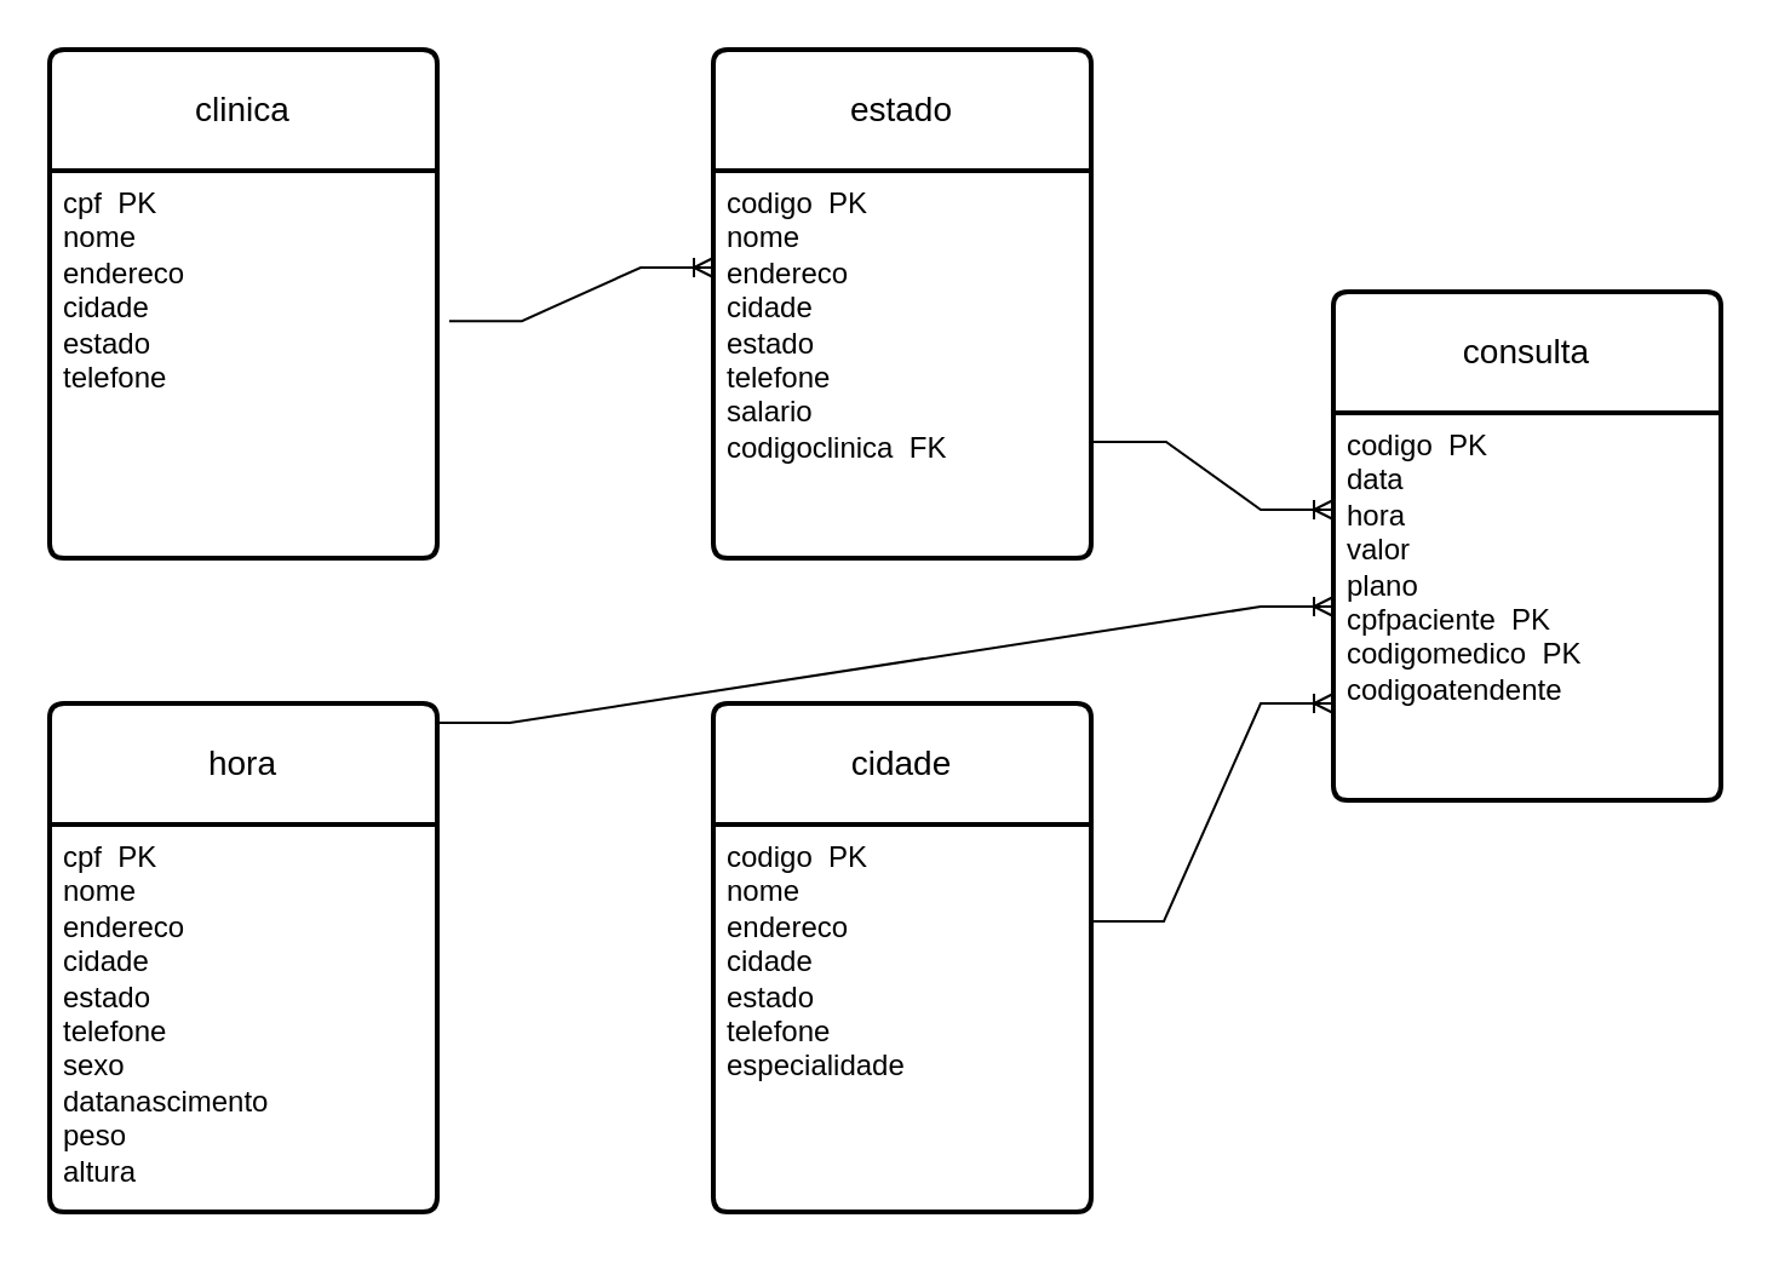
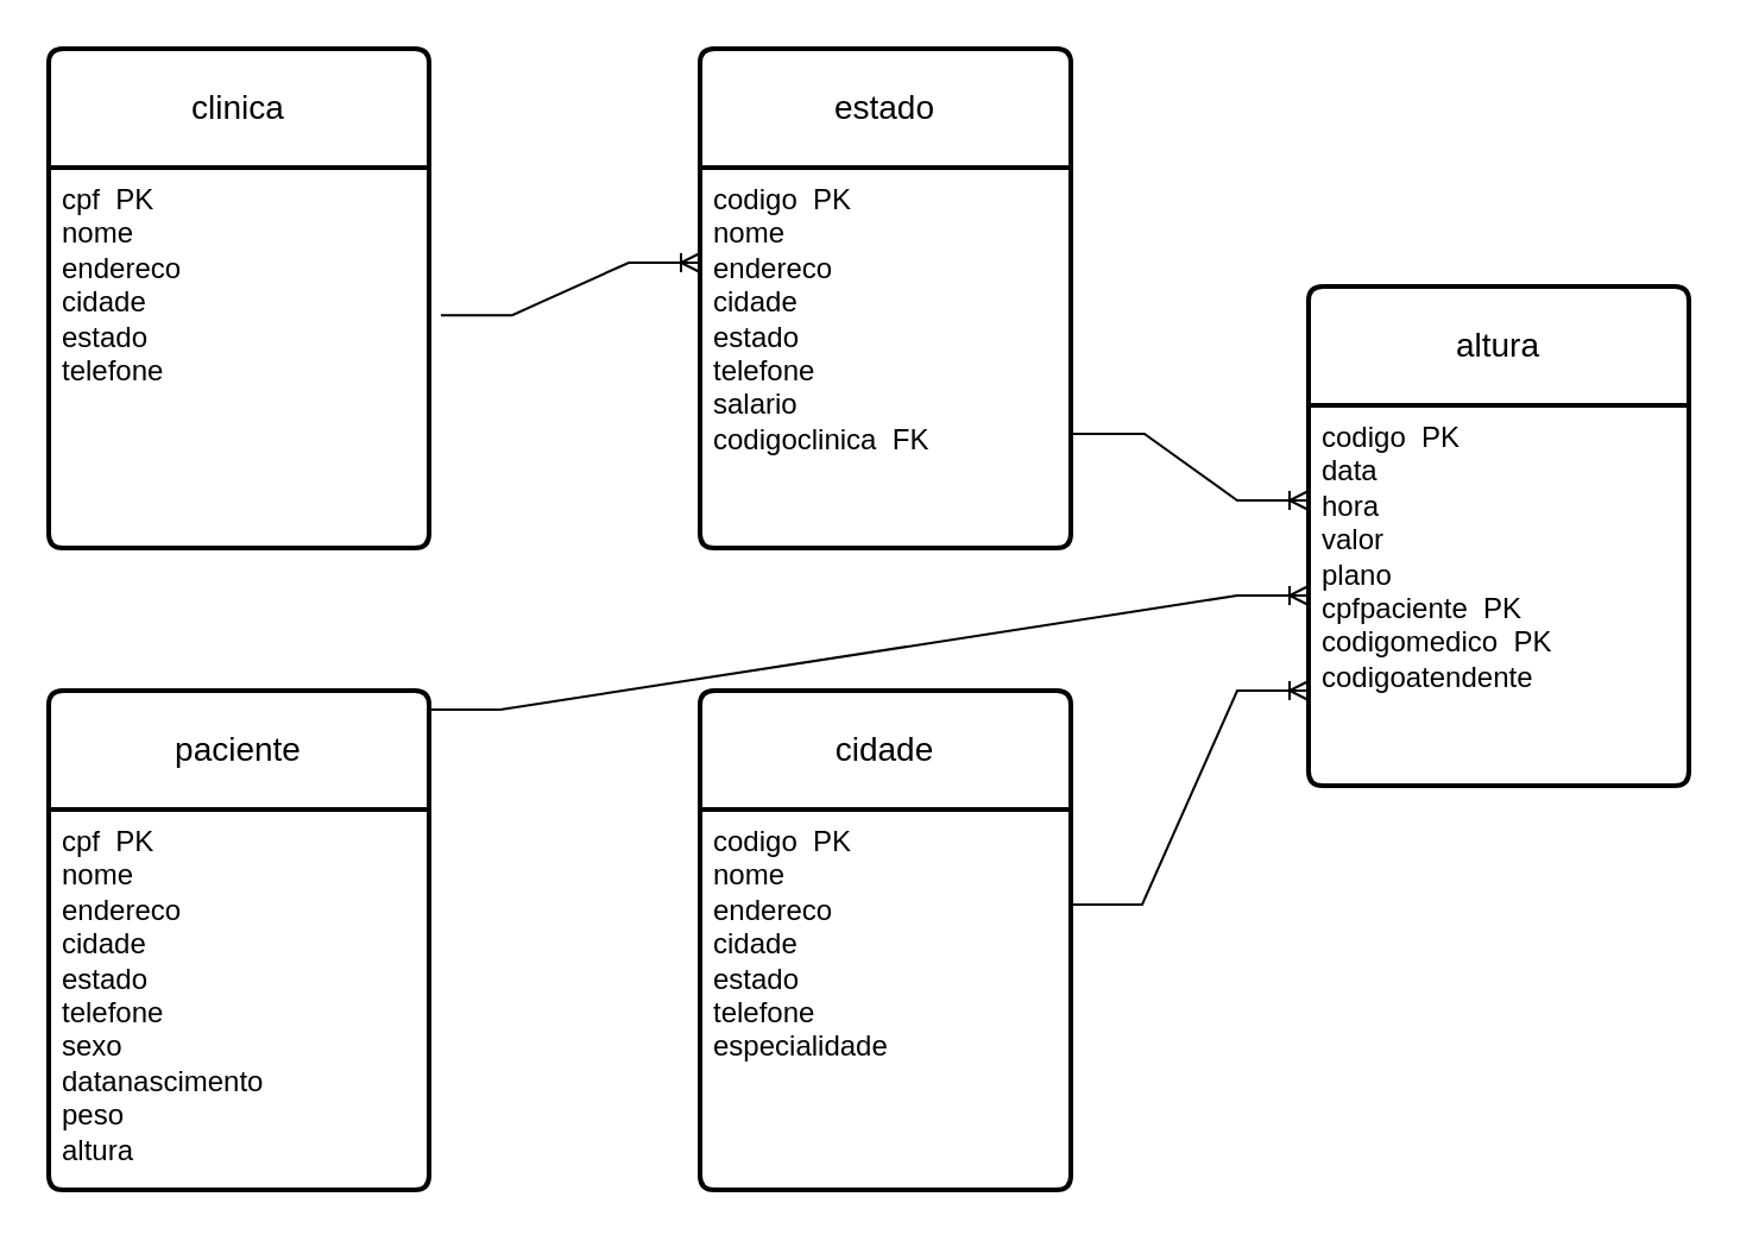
  <mxCell id="0" />
  <mxCell id="1" parent="0" />
  <mxCell id="2" value="clinica" style="swimlane;childLayout=stackLayout;horizontal=1;startSize=50;horizontalStack=0;rounded=1;fontSize=14;fontStyle=0;strokeWidth=2;resizeParent=0;resizeLast=1;shadow=0;dashed=0;align=center;arcSize=4;whiteSpace=wrap;html=1;" vertex="1" parent="1"><mxGeometry x="20" y="20" width="160" height="210" as="geometry" /></mxCell>
  <mxCell id="3" value="cpf&amp;nbsp; PK&lt;div&gt;nome&lt;/div&gt;&lt;div&gt;endereco&lt;/div&gt;&lt;div&gt;cidade&lt;/div&gt;&lt;div&gt;estado&lt;/div&gt;&lt;div&gt;telefone&lt;/div&gt;" style="align=left;strokeColor=none;fillColor=none;spacingLeft=4;fontSize=12;verticalAlign=top;resizable=0;rotatable=0;part=1;html=1;" vertex="1" parent="2"><mxGeometry y="50" width="160" height="160" as="geometry" /></mxCell>
  <mxCell id="4" value="estado" style="swimlane;childLayout=stackLayout;horizontal=1;startSize=50;horizontalStack=0;rounded=1;fontSize=14;fontStyle=0;strokeWidth=2;resizeParent=0;resizeLast=1;shadow=0;dashed=0;align=center;arcSize=4;whiteSpace=wrap;html=1;" vertex="1" parent="1"><mxGeometry x="294" y="20" width="156" height="210" as="geometry" /></mxCell>
  <mxCell id="5" value="codigo&amp;nbsp; PK&lt;div&gt;nome&lt;/div&gt;&lt;div&gt;endereco&lt;/div&gt;&lt;div&gt;cidade&lt;/div&gt;&lt;div&gt;estado&lt;/div&gt;&lt;div&gt;telefone&lt;/div&gt;&lt;div&gt;salario&lt;/div&gt;&lt;div&gt;codigoclinica&amp;nbsp; FK&lt;/div&gt;" style="align=left;strokeColor=none;fillColor=none;spacingLeft=4;fontSize=12;verticalAlign=top;resizable=0;rotatable=0;part=1;html=1;" vertex="1" parent="4"><mxGeometry y="50" width="156" height="160" as="geometry" /></mxCell>
- <mxCell id="6" value="consulta" style="swimlane;childLayout=stackLayout;horizontal=1;startSize=50;horizontalStack=0;rounded=1;fontSize=14;fontStyle=0;strokeWidth=2;resizeParent=0;resizeLast=1;shadow=0;dashed=0;align=center;arcSize=4;whiteSpace=wrap;html=1;" vertex="1" parent="1"><mxGeometry x="550" y="120" width="160" height="210" as="geometry" /></mxCell>
+ <mxCell id="6" value="altura" style="swimlane;childLayout=stackLayout;horizontal=1;startSize=50;horizontalStack=0;rounded=1;fontSize=14;fontStyle=0;strokeWidth=2;resizeParent=0;resizeLast=1;shadow=0;dashed=0;align=center;arcSize=4;whiteSpace=wrap;html=1;" vertex="1" parent="1"><mxGeometry x="550" y="120" width="160" height="210" as="geometry" /></mxCell>
  <mxCell id="7" value="codigo&amp;nbsp; PK&lt;div&gt;data&lt;/div&gt;&lt;div&gt;hora&lt;/div&gt;&lt;div&gt;valor&lt;/div&gt;&lt;div&gt;plano&lt;/div&gt;&lt;div&gt;cpfpaciente&amp;nbsp; PK&lt;/div&gt;&lt;div&gt;codigomedico&amp;nbsp; PK&lt;/div&gt;&lt;div&gt;codigoatendente&lt;/div&gt;" style="align=left;strokeColor=none;fillColor=none;spacingLeft=4;fontSize=12;verticalAlign=top;resizable=0;rotatable=0;part=1;html=1;" vertex="1" parent="6"><mxGeometry y="50" width="160" height="160" as="geometry" /></mxCell>
- <mxCell id="8" value="hora" style="swimlane;childLayout=stackLayout;horizontal=1;startSize=50;horizontalStack=0;rounded=1;fontSize=14;fontStyle=0;strokeWidth=2;resizeParent=0;resizeLast=1;shadow=0;dashed=0;align=center;arcSize=4;whiteSpace=wrap;html=1;" vertex="1" parent="1"><mxGeometry x="20" y="290" width="160" height="210" as="geometry" /></mxCell>
+ <mxCell id="8" value="paciente" style="swimlane;childLayout=stackLayout;horizontal=1;startSize=50;horizontalStack=0;rounded=1;fontSize=14;fontStyle=0;strokeWidth=2;resizeParent=0;resizeLast=1;shadow=0;dashed=0;align=center;arcSize=4;whiteSpace=wrap;html=1;" vertex="1" parent="1"><mxGeometry x="20" y="290" width="160" height="210" as="geometry" /></mxCell>
  <mxCell id="9" value="cpf&amp;nbsp; PK&lt;div&gt;nome&lt;/div&gt;&lt;div&gt;endereco&lt;/div&gt;&lt;div&gt;cidade&lt;/div&gt;&lt;div&gt;estado&lt;/div&gt;&lt;div&gt;telefone&lt;/div&gt;&lt;div&gt;sexo&lt;/div&gt;&lt;div&gt;datanascimento&lt;/div&gt;&lt;div&gt;peso&lt;/div&gt;&lt;div&gt;altura&lt;/div&gt;" style="align=left;strokeColor=none;fillColor=none;spacingLeft=4;fontSize=12;verticalAlign=top;resizable=0;rotatable=0;part=1;html=1;" vertex="1" parent="8"><mxGeometry y="50" width="160" height="160" as="geometry" /></mxCell>
  <mxCell id="10" value="cidade" style="swimlane;childLayout=stackLayout;horizontal=1;startSize=50;horizontalStack=0;rounded=1;fontSize=14;fontStyle=0;strokeWidth=2;resizeParent=0;resizeLast=1;shadow=0;dashed=0;align=center;arcSize=4;whiteSpace=wrap;html=1;" vertex="1" parent="1"><mxGeometry x="294" y="290" width="156" height="210" as="geometry" /></mxCell>
  <mxCell id="11" value="codigo&amp;nbsp; PK&lt;div&gt;nome&lt;br&gt;&lt;div&gt;endereco&lt;/div&gt;&lt;div&gt;cidade&lt;/div&gt;&lt;/div&gt;&lt;div&gt;estado&lt;/div&gt;&lt;div&gt;telefone&lt;/div&gt;&lt;div&gt;especialidade&lt;/div&gt;" style="align=left;strokeColor=none;fillColor=none;spacingLeft=4;fontSize=12;verticalAlign=top;resizable=0;rotatable=0;part=1;html=1;" vertex="1" parent="10"><mxGeometry y="50" width="156" height="160" as="geometry" /></mxCell>
  <mxCell id="12" value="" style="edgeStyle=entityRelationEdgeStyle;fontSize=12;html=1;endArrow=ERoneToMany;rounded=0;exitX=1.031;exitY=0.388;exitDx=0;exitDy=0;exitPerimeter=0;entryX=0;entryY=0.25;entryDx=0;entryDy=0;" edge="1" parent="1" source="3" target="5"><mxGeometry width="100" height="100" relative="1" as="geometry"><mxPoint x="350" y="270" as="sourcePoint" /><mxPoint x="450" y="170" as="targetPoint" /></mxGeometry></mxCell>
  <mxCell id="13" value="" style="edgeStyle=entityRelationEdgeStyle;fontSize=12;html=1;endArrow=ERoneToMany;rounded=0;exitX=1.006;exitY=0.7;exitDx=0;exitDy=0;exitPerimeter=0;entryX=0;entryY=0.25;entryDx=0;entryDy=0;" edge="1" parent="1" source="5" target="7"><mxGeometry width="100" height="100" relative="1" as="geometry"><mxPoint x="450" y="182" as="sourcePoint" /><mxPoint x="559" y="160" as="targetPoint" /></mxGeometry></mxCell>
  <mxCell id="14" value="" style="edgeStyle=entityRelationEdgeStyle;fontSize=12;html=1;endArrow=ERoneToMany;rounded=0;exitX=1;exitY=0.038;exitDx=0;exitDy=0;exitPerimeter=0;entryX=0;entryY=0.5;entryDx=0;entryDy=0;" edge="1" parent="1" source="8" target="7"><mxGeometry width="100" height="100" relative="1" as="geometry"><mxPoint x="205" y="152" as="sourcePoint" /><mxPoint x="314" y="130" as="targetPoint" /><Array as="points"><mxPoint x="250" y="250" /></Array></mxGeometry></mxCell>
  <mxCell id="15" value="" style="edgeStyle=entityRelationEdgeStyle;fontSize=12;html=1;endArrow=ERoneToMany;rounded=0;exitX=1;exitY=0.25;exitDx=0;exitDy=0;entryX=0;entryY=0.75;entryDx=0;entryDy=0;" edge="1" parent="1" source="11" target="7"><mxGeometry width="100" height="100" relative="1" as="geometry"><mxPoint x="470" y="382" as="sourcePoint" /><mxPoint x="579" y="360" as="targetPoint" /></mxGeometry></mxCell>
